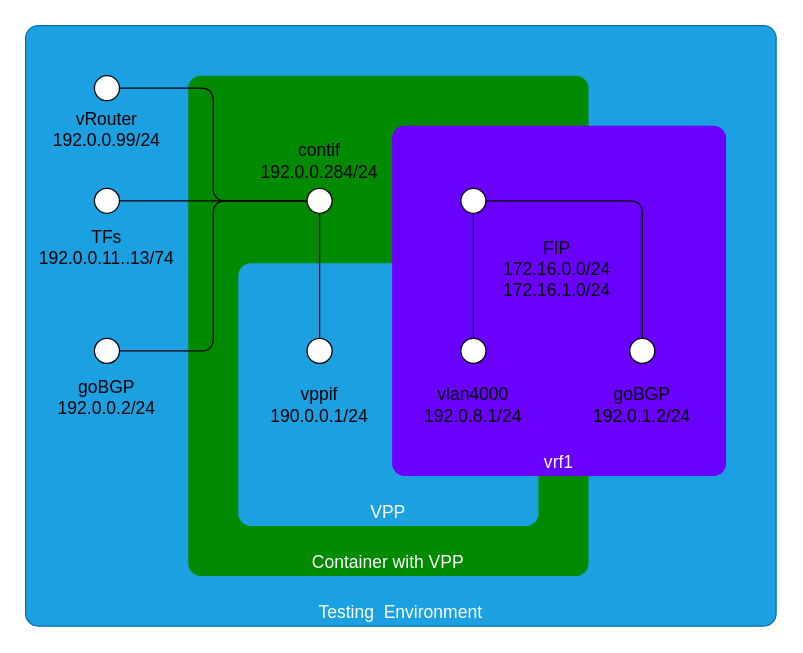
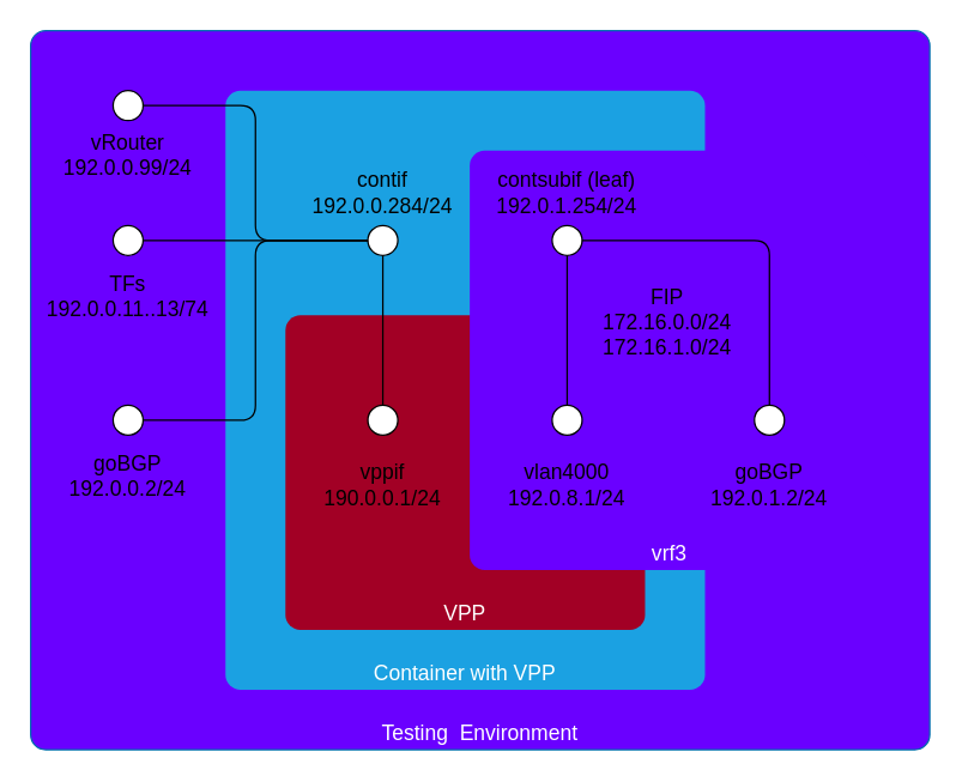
  <mxCell id="0" />
  <mxCell id="1" parent="0" />
- <mxCell id="2" value="Testing&amp;nbsp; Environment" style="rounded=1;whiteSpace=wrap;html=1;fillColor=#1ba1e2;strokeColor=#006EAF;fontColor=#ffffff;verticalAlign=bottom;fontSize=14;fontFamily=Helvetica;arcSize=20;portConstraintRotation=0;absoluteArcSize=1;" vertex="1" parent="1"><mxGeometry x="20" y="20" width="600" height="480" as="geometry" /></mxCell>
- <mxCell id="3" value="Container with VPP" style="rounded=1;whiteSpace=wrap;html=1;fillColor=#008a00;strokeColor=none;fontColor=#ffffff;verticalAlign=bottom;fontSize=14;fontFamily=Helvetica;arcSize=20;absoluteArcSize=1;" vertex="1" parent="1"><mxGeometry x="150" y="60" width="320" height="400" as="geometry" /></mxCell>
- <mxCell id="4" value="VPP" style="rounded=1;whiteSpace=wrap;html=1;fillColor=#1ba1e2;strokeColor=none;fontColor=#ffffff;verticalAlign=bottom;fontSize=14;fontFamily=Helvetica;arcSize=20;imageHeight=24;absoluteArcSize=1;" vertex="1" parent="1"><mxGeometry x="190" y="210" width="240" height="210" as="geometry" /></mxCell>
- <mxCell id="5" value="vrf1" style="rounded=1;whiteSpace=wrap;html=1;fillColor=#6a00ff;strokeColor=none;fontColor=#ffffff;verticalAlign=bottom;fontSize=14;fontFamily=Helvetica;arcSize=20;absoluteArcSize=1;" vertex="1" parent="1"><mxGeometry x="313" y="100" width="267" height="280" as="geometry" /></mxCell>
+ <mxCell id="2" value="Testing&amp;nbsp; Environment" style="rounded=1;whiteSpace=wrap;html=1;fillColor=#6a00ff;strokeColor=#006EAF;fontColor=#ffffff;verticalAlign=bottom;fontSize=14;fontFamily=Helvetica;arcSize=20;portConstraintRotation=0;absoluteArcSize=1;" vertex="1" parent="1"><mxGeometry x="20" y="20" width="600" height="480" as="geometry" /></mxCell>
+ <mxCell id="3" value="Container with VPP" style="rounded=1;whiteSpace=wrap;html=1;fillColor=#1ba1e2;strokeColor=none;fontColor=#ffffff;verticalAlign=bottom;fontSize=14;fontFamily=Helvetica;arcSize=20;absoluteArcSize=1;" vertex="1" parent="1"><mxGeometry x="150" y="60" width="320" height="400" as="geometry" /></mxCell>
+ <mxCell id="4" value="VPP" style="rounded=1;whiteSpace=wrap;html=1;fillColor=#a20025;strokeColor=none;fontColor=#ffffff;verticalAlign=bottom;fontSize=14;fontFamily=Helvetica;arcSize=20;imageHeight=24;absoluteArcSize=1;" vertex="1" parent="1"><mxGeometry x="190" y="210" width="240" height="210" as="geometry" /></mxCell>
+ <mxCell id="5" value="vrf3" style="rounded=1;whiteSpace=wrap;html=1;fillColor=#6a00ff;strokeColor=none;fontColor=#ffffff;verticalAlign=bottom;fontSize=14;fontFamily=Helvetica;arcSize=20;absoluteArcSize=1;" vertex="1" parent="1"><mxGeometry x="313" y="100" width="267" height="280" as="geometry" /></mxCell>
  <mxCell id="6" value="" style="ellipse;whiteSpace=wrap;html=1;fontSize=14;fillColor=#FFFFFF;fontFamily=Helvetica;" vertex="1" parent="1"><mxGeometry x="245" y="270" width="20" height="20" as="geometry" /></mxCell>
  <mxCell id="7" value="vppif&lt;br style=&quot;font-size: 14px;&quot;&gt;190.0.0.1/24" style="text;strokeColor=none;align=center;fillColor=none;html=1;verticalAlign=middle;whiteSpace=wrap;rounded=0;fontSize=14;fontFamily=Helvetica;" vertex="1" parent="1"><mxGeometry x="210" y="300" width="90" height="45" as="geometry" /></mxCell>
  <mxCell id="8" value="" style="ellipse;whiteSpace=wrap;html=1;fontSize=14;fillColor=#FFFFFF;fontFamily=Helvetica;" vertex="1" parent="1"><mxGeometry x="368" y="270" width="20" height="20" as="geometry" /></mxCell>
  <mxCell id="9" value="vlan4000&lt;br style=&quot;font-size: 14px;&quot;&gt;192.0.8.1/24" style="text;strokeColor=none;align=center;fillColor=none;html=1;verticalAlign=middle;whiteSpace=wrap;rounded=0;fontSize=14;fontFamily=Helvetica;" vertex="1" parent="1"><mxGeometry x="333" y="300" width="90" height="45" as="geometry" /></mxCell>
  <mxCell id="10" style="edgeStyle=none;html=1;exitX=0.5;exitY=1;exitDx=0;exitDy=0;fontFamily=Helvetica;fontSize=14;endArrow=none;endFill=0;" edge="1" parent="1" source="13" target="6"><mxGeometry relative="1" as="geometry" /></mxCell>
  <mxCell id="11" style="edgeStyle=orthogonalEdgeStyle;html=1;exitX=0;exitY=0.5;exitDx=0;exitDy=0;entryX=1;entryY=0.5;entryDx=0;entryDy=0;fontFamily=Helvetica;fontSize=14;endArrow=none;endFill=0;" edge="1" parent="1" source="13" target="23"><mxGeometry relative="1" as="geometry" /></mxCell>
  <mxCell id="12" style="edgeStyle=orthogonalEdgeStyle;html=1;exitX=0;exitY=0.5;exitDx=0;exitDy=0;entryX=1;entryY=0.5;entryDx=0;entryDy=0;fontFamily=Helvetica;fontSize=14;endArrow=none;endFill=0;" edge="1" parent="1" source="13" target="27"><mxGeometry relative="1" as="geometry" /></mxCell>
  <mxCell id="13" value="" style="ellipse;whiteSpace=wrap;html=1;fontSize=14;fillColor=#FFFFFF;fontFamily=Helvetica;" vertex="1" parent="1"><mxGeometry x="245" y="150" width="20" height="20" as="geometry" /></mxCell>
  <mxCell id="14" style="edgeStyle=none;html=1;exitX=0.5;exitY=1;exitDx=0;exitDy=0;entryX=0.5;entryY=0;entryDx=0;entryDy=0;fontFamily=Helvetica;fontSize=14;endArrow=none;endFill=0;" edge="1" parent="1" source="15" target="8"><mxGeometry relative="1" as="geometry" /></mxCell>
  <mxCell id="15" value="" style="ellipse;whiteSpace=wrap;html=1;fontSize=14;fillColor=#FFFFFF;fontFamily=Helvetica;" vertex="1" parent="1"><mxGeometry x="368" y="150" width="20" height="20" as="geometry" /></mxCell>
  <mxCell id="16" value="contif&lt;br style=&quot;font-size: 14px;&quot;&gt;192.0.0.284/24" style="text;strokeColor=none;align=center;fillColor=none;html=1;verticalAlign=middle;whiteSpace=wrap;rounded=0;fontSize=14;fontFamily=Helvetica;" vertex="1" parent="1"><mxGeometry x="210" y="105" width="90" height="45" as="geometry" /></mxCell>
+ <mxCell id="17" value="contsubif (leaf)&lt;br style=&quot;font-size: 14px;&quot;&gt;192.0.1.254/24" style="text;strokeColor=none;align=center;fillColor=none;html=1;verticalAlign=middle;whiteSpace=wrap;rounded=0;fontSize=14;fontFamily=Helvetica;" vertex="1" parent="1"><mxGeometry x="323" y="105" width="110" height="45" as="geometry" /></mxCell>
  <mxCell id="18" style="edgeStyle=orthogonalEdgeStyle;html=1;exitX=0.5;exitY=0;exitDx=0;exitDy=0;entryX=1;entryY=0.5;entryDx=0;entryDy=0;fontFamily=Helvetica;fontSize=14;endArrow=none;endFill=0;" edge="1" parent="1" source="19" target="15"><mxGeometry relative="1" as="geometry" /></mxCell>
  <mxCell id="19" value="" style="ellipse;whiteSpace=wrap;html=1;fontSize=14;fillColor=#FFFFFF;fontFamily=Helvetica;" vertex="1" parent="1"><mxGeometry x="503" y="270" width="20" height="20" as="geometry" /></mxCell>
  <mxCell id="20" value="goBGP&lt;br style=&quot;font-size: 14px;&quot;&gt;192.0.1.2/24" style="text;strokeColor=none;align=center;fillColor=none;html=1;verticalAlign=middle;whiteSpace=wrap;rounded=0;fontSize=14;fontFamily=Helvetica;" vertex="1" parent="1"><mxGeometry x="468" y="300" width="90" height="45" as="geometry" /></mxCell>
  <mxCell id="21" style="edgeStyle=orthogonalEdgeStyle;html=1;exitX=1;exitY=0.5;exitDx=0;exitDy=0;entryX=0;entryY=0.5;entryDx=0;entryDy=0;fontFamily=Helvetica;fontSize=14;endArrow=none;endFill=0;" edge="1" parent="1" source="22" target="13"><mxGeometry relative="1" as="geometry" /></mxCell>
  <mxCell id="22" value="" style="ellipse;whiteSpace=wrap;html=1;fontSize=14;fillColor=#FFFFFF;fontFamily=Helvetica;" vertex="1" parent="1"><mxGeometry x="75" y="60" width="20" height="20" as="geometry" /></mxCell>
  <mxCell id="23" value="" style="ellipse;whiteSpace=wrap;html=1;fontSize=14;fillColor=#FFFFFF;fontFamily=Helvetica;" vertex="1" parent="1"><mxGeometry x="75" y="150" width="20" height="20" as="geometry" /></mxCell>
  <mxCell id="24" value="vRouter&lt;br style=&quot;font-size: 14px;&quot;&gt;192.0.0.99/24" style="text;strokeColor=none;align=center;fillColor=none;html=1;verticalAlign=middle;whiteSpace=wrap;rounded=0;fontSize=14;fontFamily=Helvetica;" vertex="1" parent="1"><mxGeometry x="40" y="80" width="90" height="45" as="geometry" /></mxCell>
  <mxCell id="25" value="FIP&lt;br&gt;172.16.0.0/24&lt;br&gt;172.16.1.0/24&lt;br&gt;&lt;span style=&quot;text-align: start;&quot;&gt;&lt;font face=&quot;monospace&quot; color=&quot;rgba(0, 0, 0, 0)&quot;&gt;&lt;span style=&quot;font-size: 0px;&quot;&gt;172.16.0.0/24%3CmxGraphModel%3E%3Croot%3E%3CmxCell%20id%3D%220%22%2F%3E%3CmxCell%20id%3D%221%22%20parent%3D%220%22%2F%3E%3CmxCell%20id%3D%222%22%20value%3D%22vRouter%26lt%3Bbr%20style%3D%26quot%3Bfont-size%3A%2014px%3B%26quot%3B%26gt%3B192.0.0.99%2F24%22%20style%3D%22text%3BstrokeColor%3Dnone%3Balign%3Dcenter%3BfillColor%3Dnone%3Bhtml%3D1%3BverticalAlign%3Dmiddle%3BwhiteSpace%3Dwrap%3Brounded%3D0%3BfontSize%3D14%3BfontFamily%3DHelvetica%3B%22%20vertex%3D%221%22%20parent%3D%221%22%3E%3CmxGeometry%20x%3D%2260%22%20y%3D%22160%22%20width%3D%2290%22%20height%3D%2245%22%20as%3D%22geometry%22%2F%3E%3C%2FmxCell%3E%3C%2Froot%3E%3C%2FmxGraphModel%3E&lt;/span&gt;&lt;/font&gt;&lt;/span&gt;" style="text;strokeColor=none;align=center;fillColor=none;html=1;verticalAlign=middle;whiteSpace=wrap;rounded=0;fontSize=14;fontFamily=Helvetica;" vertex="1" parent="1"><mxGeometry x="400" y="200" width="90" height="45" as="geometry" /></mxCell>
  <mxCell id="26" value="TFs&lt;br style=&quot;font-size: 14px;&quot;&gt;192.0.0.11..13/74" style="text;strokeColor=none;align=center;fillColor=none;html=1;verticalAlign=middle;whiteSpace=wrap;rounded=0;fontSize=14;fontFamily=Helvetica;" vertex="1" parent="1"><mxGeometry x="25" y="174" width="120" height="45" as="geometry" /></mxCell>
  <mxCell id="27" value="" style="ellipse;whiteSpace=wrap;html=1;fontSize=14;fillColor=#FFFFFF;fontFamily=Helvetica;" vertex="1" parent="1"><mxGeometry x="75" y="270" width="20" height="20" as="geometry" /></mxCell>
  <mxCell id="28" value="goBGP&lt;br style=&quot;font-size: 14px;&quot;&gt;192.0.0.2/24" style="text;strokeColor=none;align=center;fillColor=none;html=1;verticalAlign=middle;whiteSpace=wrap;rounded=0;fontSize=14;fontFamily=Helvetica;" vertex="1" parent="1"><mxGeometry x="25" y="294" width="120" height="45" as="geometry" /></mxCell>
